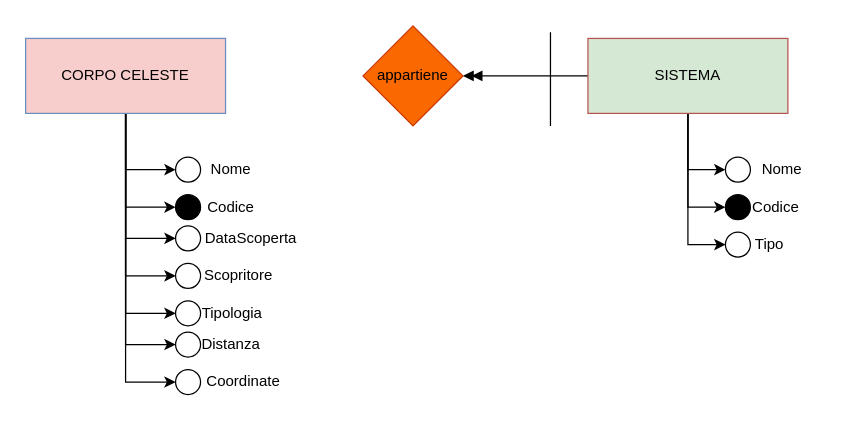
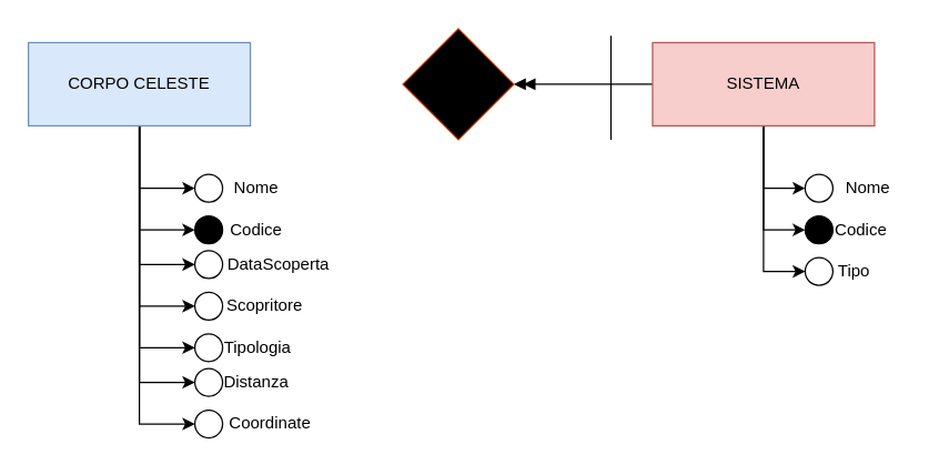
  <mxCell id="0" />
  <mxCell id="1" parent="0" />
  <mxCell id="2" style="edgeStyle=orthogonalEdgeStyle;rounded=0;orthogonalLoop=1;jettySize=auto;html=1;entryX=0;entryY=0.5;entryDx=0;entryDy=0;" edge="1" parent="1" source="9" target="15"><mxGeometry relative="1" as="geometry" /></mxCell>
  <mxCell id="3" style="edgeStyle=orthogonalEdgeStyle;rounded=0;orthogonalLoop=1;jettySize=auto;html=1;entryX=0;entryY=0.5;entryDx=0;entryDy=0;" edge="1" parent="1" source="9" target="17"><mxGeometry relative="1" as="geometry" /></mxCell>
  <mxCell id="4" style="edgeStyle=orthogonalEdgeStyle;rounded=0;orthogonalLoop=1;jettySize=auto;html=1;entryX=0;entryY=0.5;entryDx=0;entryDy=0;" edge="1" parent="1" source="9" target="19"><mxGeometry relative="1" as="geometry" /></mxCell>
  <mxCell id="5" style="edgeStyle=orthogonalEdgeStyle;rounded=0;orthogonalLoop=1;jettySize=auto;html=1;entryX=0;entryY=0.5;entryDx=0;entryDy=0;" edge="1" parent="1" source="9" target="21"><mxGeometry relative="1" as="geometry" /></mxCell>
  <mxCell id="6" style="edgeStyle=orthogonalEdgeStyle;rounded=0;orthogonalLoop=1;jettySize=auto;html=1;entryX=0;entryY=0.5;entryDx=0;entryDy=0;" edge="1" parent="1" source="9" target="23"><mxGeometry relative="1" as="geometry" /></mxCell>
  <mxCell id="7" style="edgeStyle=orthogonalEdgeStyle;rounded=0;orthogonalLoop=1;jettySize=auto;html=1;entryX=0;entryY=0.5;entryDx=0;entryDy=0;" edge="1" parent="1" source="9" target="25"><mxGeometry relative="1" as="geometry" /></mxCell>
  <mxCell id="8" style="edgeStyle=orthogonalEdgeStyle;rounded=0;orthogonalLoop=1;jettySize=auto;html=1;entryX=0;entryY=0.5;entryDx=0;entryDy=0;" edge="1" parent="1" source="9" target="27"><mxGeometry relative="1" as="geometry" /></mxCell>
- <mxCell id="9" value="CORPO CELESTE" style="rounded=0;whiteSpace=wrap;html=1;fillColor=#f8cecc;strokeColor=#6c8ebf;" vertex="1" parent="1"><mxGeometry x="20" y="30" width="160" height="60" as="geometry" /></mxCell>
+ <mxCell id="9" value="CORPO CELESTE" style="rounded=0;whiteSpace=wrap;html=1;fillColor=#dae8fc;strokeColor=#6c8ebf;" vertex="1" parent="1"><mxGeometry x="20" y="30" width="160" height="60" as="geometry" /></mxCell>
  <mxCell id="10" style="edgeStyle=orthogonalEdgeStyle;rounded=0;orthogonalLoop=1;jettySize=auto;html=1;entryX=1;entryY=0.5;entryDx=0;entryDy=0;endArrow=doubleBlock;endFill=1;" edge="1" parent="1" source="14" target="29"><mxGeometry relative="1" as="geometry" /></mxCell>
  <mxCell id="11" style="edgeStyle=orthogonalEdgeStyle;rounded=0;orthogonalLoop=1;jettySize=auto;html=1;entryX=0;entryY=0.5;entryDx=0;entryDy=0;" edge="1" parent="1" source="14" target="32"><mxGeometry relative="1" as="geometry" /></mxCell>
  <mxCell id="12" style="edgeStyle=orthogonalEdgeStyle;rounded=0;orthogonalLoop=1;jettySize=auto;html=1;entryX=0;entryY=0.5;entryDx=0;entryDy=0;" edge="1" parent="1" source="14" target="34"><mxGeometry relative="1" as="geometry" /></mxCell>
  <mxCell id="13" style="edgeStyle=orthogonalEdgeStyle;rounded=0;orthogonalLoop=1;jettySize=auto;html=1;entryX=0;entryY=0.5;entryDx=0;entryDy=0;" edge="1" parent="1" source="14" target="35"><mxGeometry relative="1" as="geometry" /></mxCell>
- <mxCell id="14" value="SISTEMA" style="rounded=0;whiteSpace=wrap;html=1;fillColor=#d5e8d4;strokeColor=#b85450;" vertex="1" parent="1"><mxGeometry x="470" y="30" width="160" height="60" as="geometry" /></mxCell>
+ <mxCell id="14" value="SISTEMA" style="rounded=0;whiteSpace=wrap;html=1;fillColor=#f8cecc;strokeColor=#b85450;" vertex="1" parent="1"><mxGeometry x="470" y="30" width="160" height="60" as="geometry" /></mxCell>
  <mxCell id="15" value="" style="ellipse;whiteSpace=wrap;html=1;aspect=fixed;" vertex="1" parent="1"><mxGeometry x="140" y="125" width="20" height="20" as="geometry" /></mxCell>
  <mxCell id="16" value="Nome" style="text;html=1;align=center;verticalAlign=middle;resizable=0;points=[];autosize=1;strokeColor=none;fillColor=none;" vertex="1" parent="1"><mxGeometry x="154" y="120" width="60" height="30" as="geometry" /></mxCell>
  <mxCell id="17" value="" style="ellipse;whiteSpace=wrap;html=1;aspect=fixed;fillColor=#000000;" vertex="1" parent="1"><mxGeometry x="140" y="155" width="20" height="20" as="geometry" /></mxCell>
  <mxCell id="18" value="Codice" style="text;html=1;align=center;verticalAlign=middle;resizable=0;points=[];autosize=1;strokeColor=none;fillColor=none;" vertex="1" parent="1"><mxGeometry x="154" y="150" width="60" height="30" as="geometry" /></mxCell>
  <mxCell id="19" value="" style="ellipse;whiteSpace=wrap;html=1;aspect=fixed;" vertex="1" parent="1"><mxGeometry x="140" y="180" width="20" height="20" as="geometry" /></mxCell>
  <mxCell id="20" value="DataScoperta" style="text;html=1;align=center;verticalAlign=middle;resizable=0;points=[];autosize=1;strokeColor=none;fillColor=none;" vertex="1" parent="1"><mxGeometry x="150" y="175" width="100" height="30" as="geometry" /></mxCell>
  <mxCell id="21" value="" style="ellipse;whiteSpace=wrap;html=1;aspect=fixed;" vertex="1" parent="1"><mxGeometry x="140" y="210" width="20" height="20" as="geometry" /></mxCell>
  <mxCell id="22" value="Scopritore" style="text;html=1;align=center;verticalAlign=middle;resizable=0;points=[];autosize=1;strokeColor=none;fillColor=none;" vertex="1" parent="1"><mxGeometry x="150" y="205" width="80" height="30" as="geometry" /></mxCell>
  <mxCell id="23" value="" style="ellipse;whiteSpace=wrap;html=1;aspect=fixed;" vertex="1" parent="1"><mxGeometry x="140" y="240" width="20" height="20" as="geometry" /></mxCell>
  <mxCell id="24" value="Tipologia" style="text;html=1;align=center;verticalAlign=middle;resizable=0;points=[];autosize=1;strokeColor=none;fillColor=none;" vertex="1" parent="1"><mxGeometry x="150" y="235" width="70" height="30" as="geometry" /></mxCell>
  <mxCell id="25" value="" style="ellipse;whiteSpace=wrap;html=1;aspect=fixed;" vertex="1" parent="1"><mxGeometry x="140" y="265" width="20" height="20" as="geometry" /></mxCell>
  <mxCell id="26" value="Distanza" style="text;html=1;align=center;verticalAlign=middle;resizable=0;points=[];autosize=1;strokeColor=none;fillColor=none;" vertex="1" parent="1"><mxGeometry x="149" y="260" width="70" height="30" as="geometry" /></mxCell>
  <mxCell id="27" value="" style="ellipse;whiteSpace=wrap;html=1;aspect=fixed;" vertex="1" parent="1"><mxGeometry x="140" y="295" width="20" height="20" as="geometry" /></mxCell>
  <mxCell id="28" value="Coordinate" style="text;html=1;align=center;verticalAlign=middle;resizable=0;points=[];autosize=1;strokeColor=none;fillColor=none;" vertex="1" parent="1"><mxGeometry x="154" y="290" width="80" height="30" as="geometry" /></mxCell>
- <mxCell id="29" value="appartiene" style="rhombus;whiteSpace=wrap;html=1;fillColor=#fa6800;strokeColor=#C73500;fontColor=#000000;" vertex="1" parent="1"><mxGeometry x="290" y="20" width="80" height="80" as="geometry" /></mxCell>
+ <mxCell id="29" value="appartiene" style="rhombus;whiteSpace=wrap;html=1;fillColor=#000000;strokeColor=#C73500;fontColor=#000000;" vertex="1" parent="1"><mxGeometry x="290" y="20" width="80" height="80" as="geometry" /></mxCell>
  <mxCell id="30" value="" style="endArrow=none;html=1;rounded=0;" edge="1" parent="1"><mxGeometry width="50" height="50" relative="1" as="geometry"><mxPoint x="440" y="100" as="sourcePoint" /><mxPoint x="440" y="35" as="targetPoint" /><Array as="points"><mxPoint x="440" y="25" /></Array></mxGeometry></mxCell>
  <mxCell id="31" value="Nome" style="text;html=1;align=center;verticalAlign=middle;resizable=0;points=[];autosize=1;strokeColor=none;fillColor=none;" vertex="1" parent="1"><mxGeometry x="595" y="120" width="60" height="30" as="geometry" /></mxCell>
  <mxCell id="32" value="" style="ellipse;whiteSpace=wrap;html=1;aspect=fixed;" vertex="1" parent="1"><mxGeometry x="580" y="125" width="20" height="20" as="geometry" /></mxCell>
  <mxCell id="33" value="Tipo" style="text;html=1;align=center;verticalAlign=middle;resizable=0;points=[];autosize=1;strokeColor=none;fillColor=none;" vertex="1" parent="1"><mxGeometry x="590" y="180" width="50" height="30" as="geometry" /></mxCell>
  <mxCell id="34" value="" style="ellipse;whiteSpace=wrap;html=1;aspect=fixed;fillColor=#000000;" vertex="1" parent="1"><mxGeometry x="580" y="155" width="20" height="20" as="geometry" /></mxCell>
  <mxCell id="35" value="" style="ellipse;whiteSpace=wrap;html=1;aspect=fixed;" vertex="1" parent="1"><mxGeometry x="580" y="185" width="20" height="20" as="geometry" /></mxCell>
  <mxCell id="36" value="Codice" style="text;html=1;align=center;verticalAlign=middle;resizable=0;points=[];autosize=1;strokeColor=none;fillColor=none;" vertex="1" parent="1"><mxGeometry x="590" y="150" width="60" height="30" as="geometry" /></mxCell>
